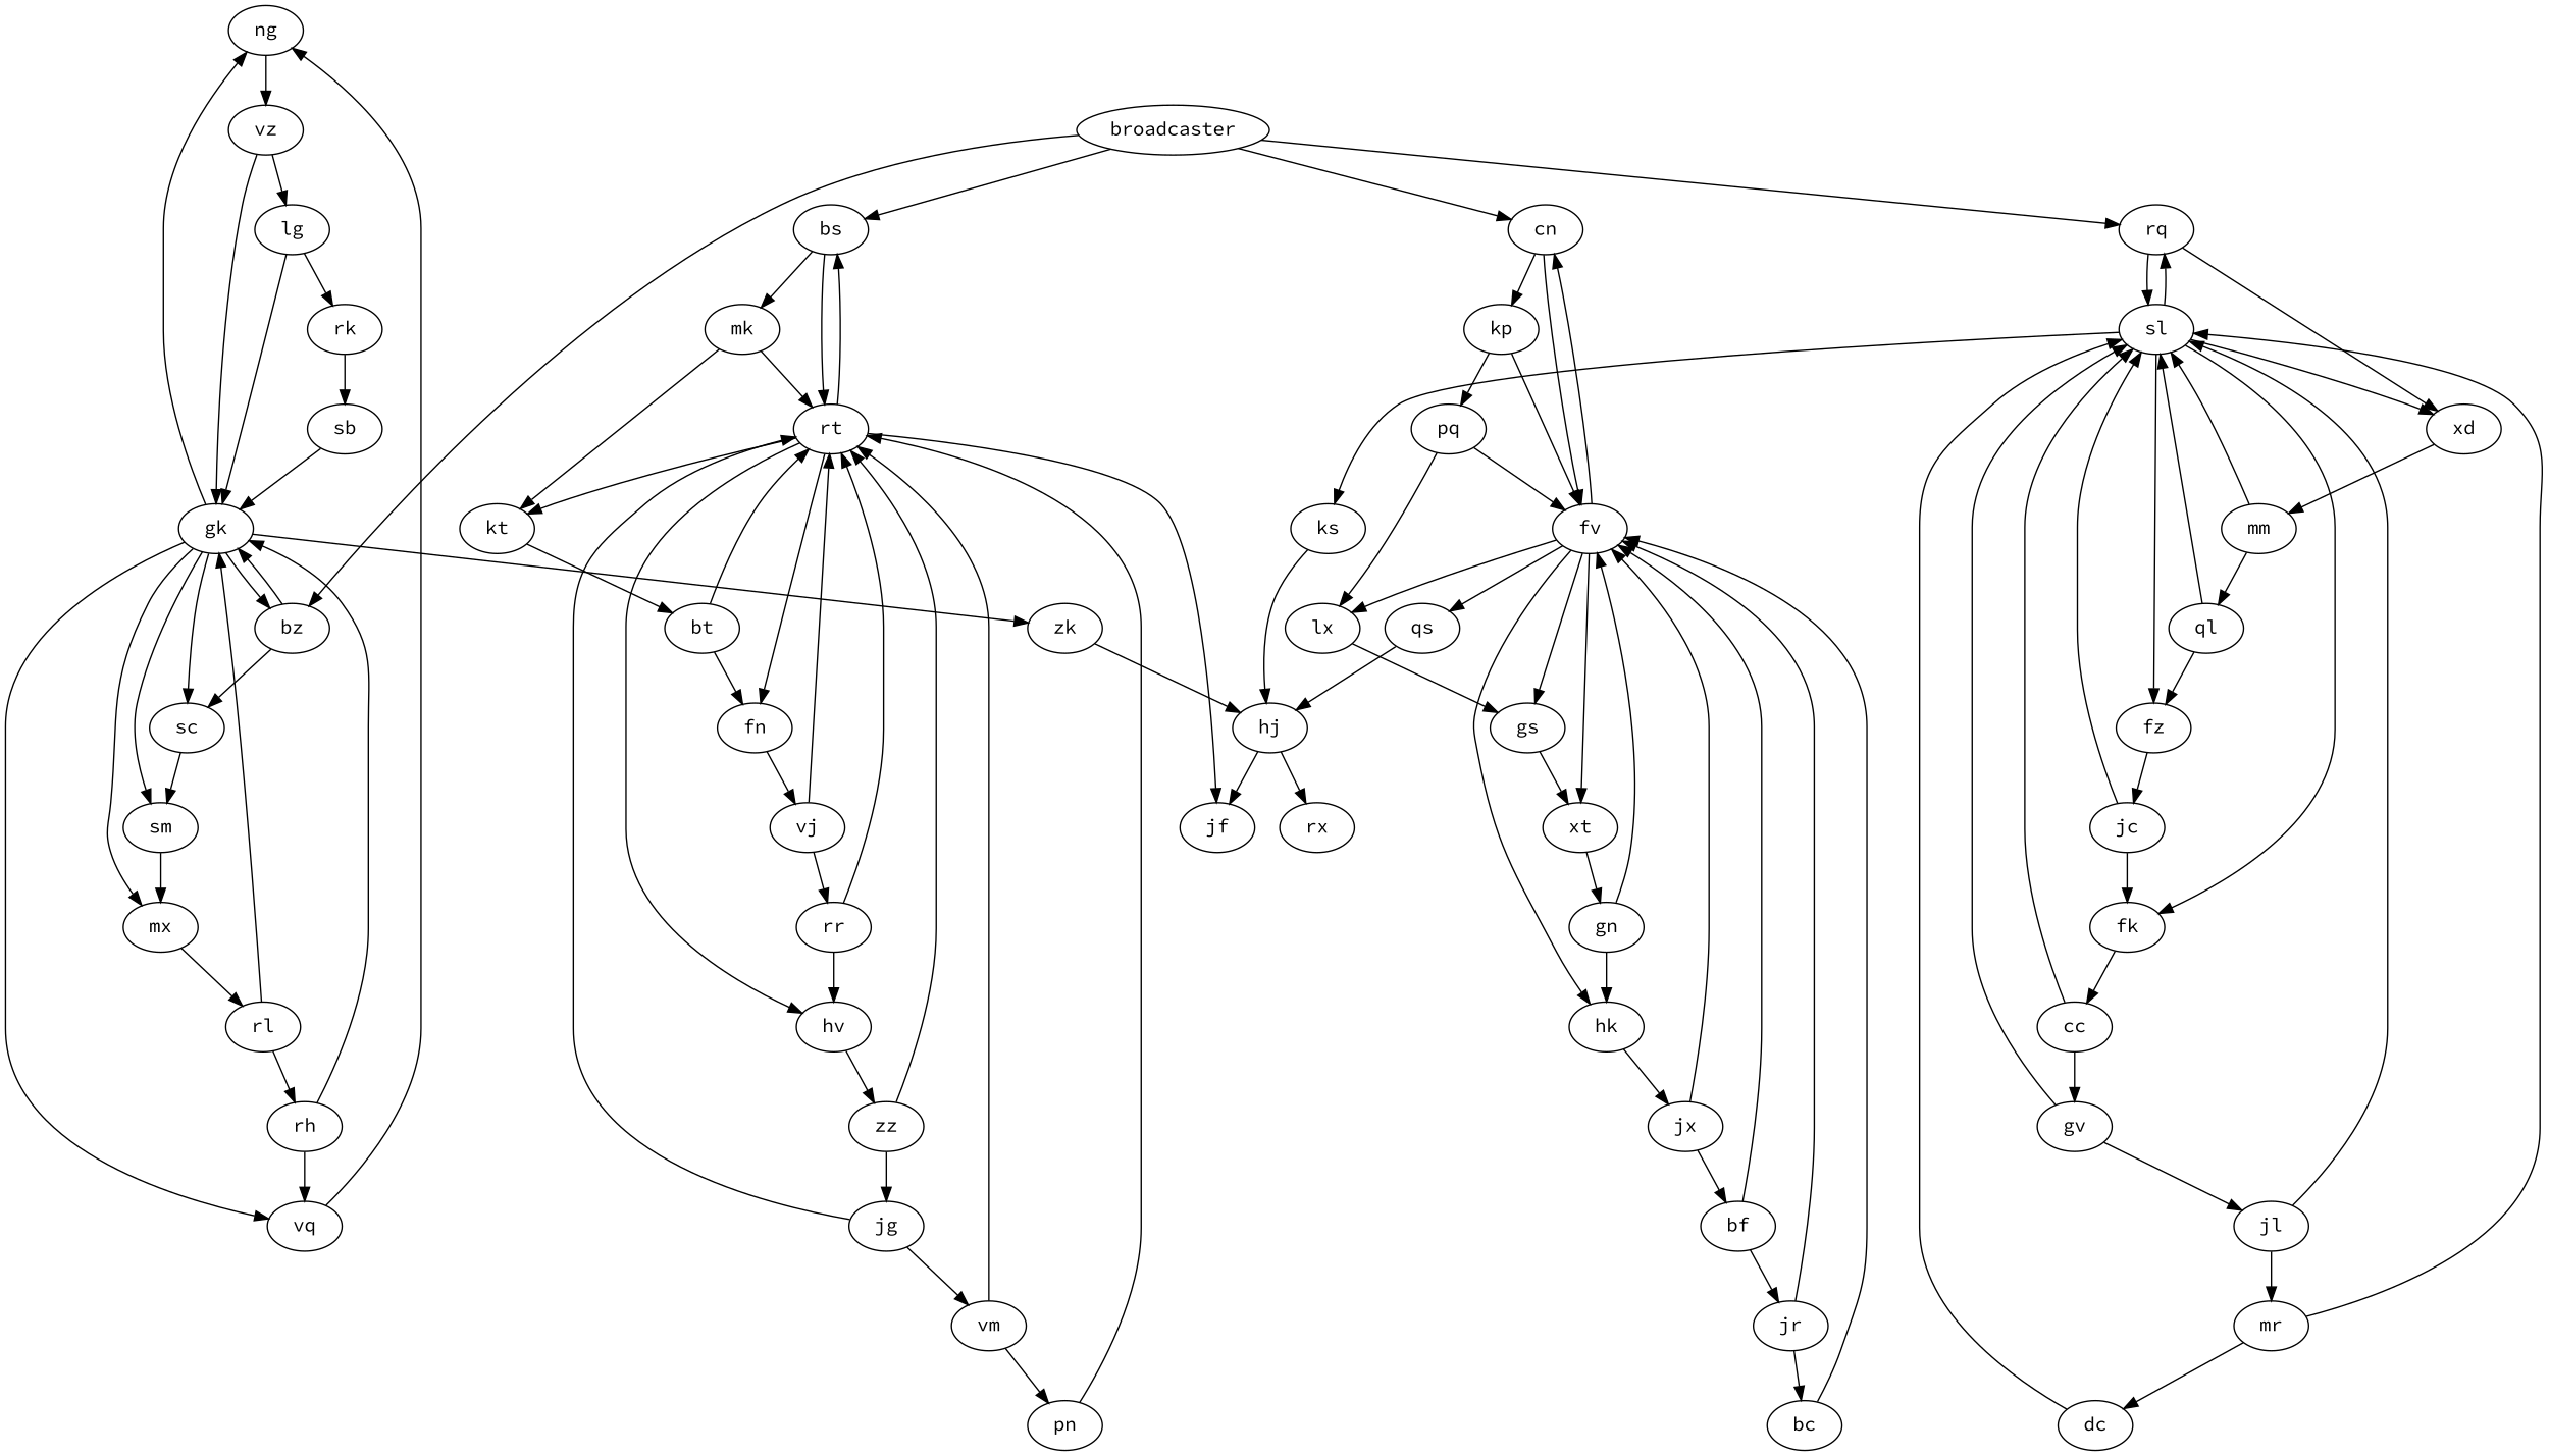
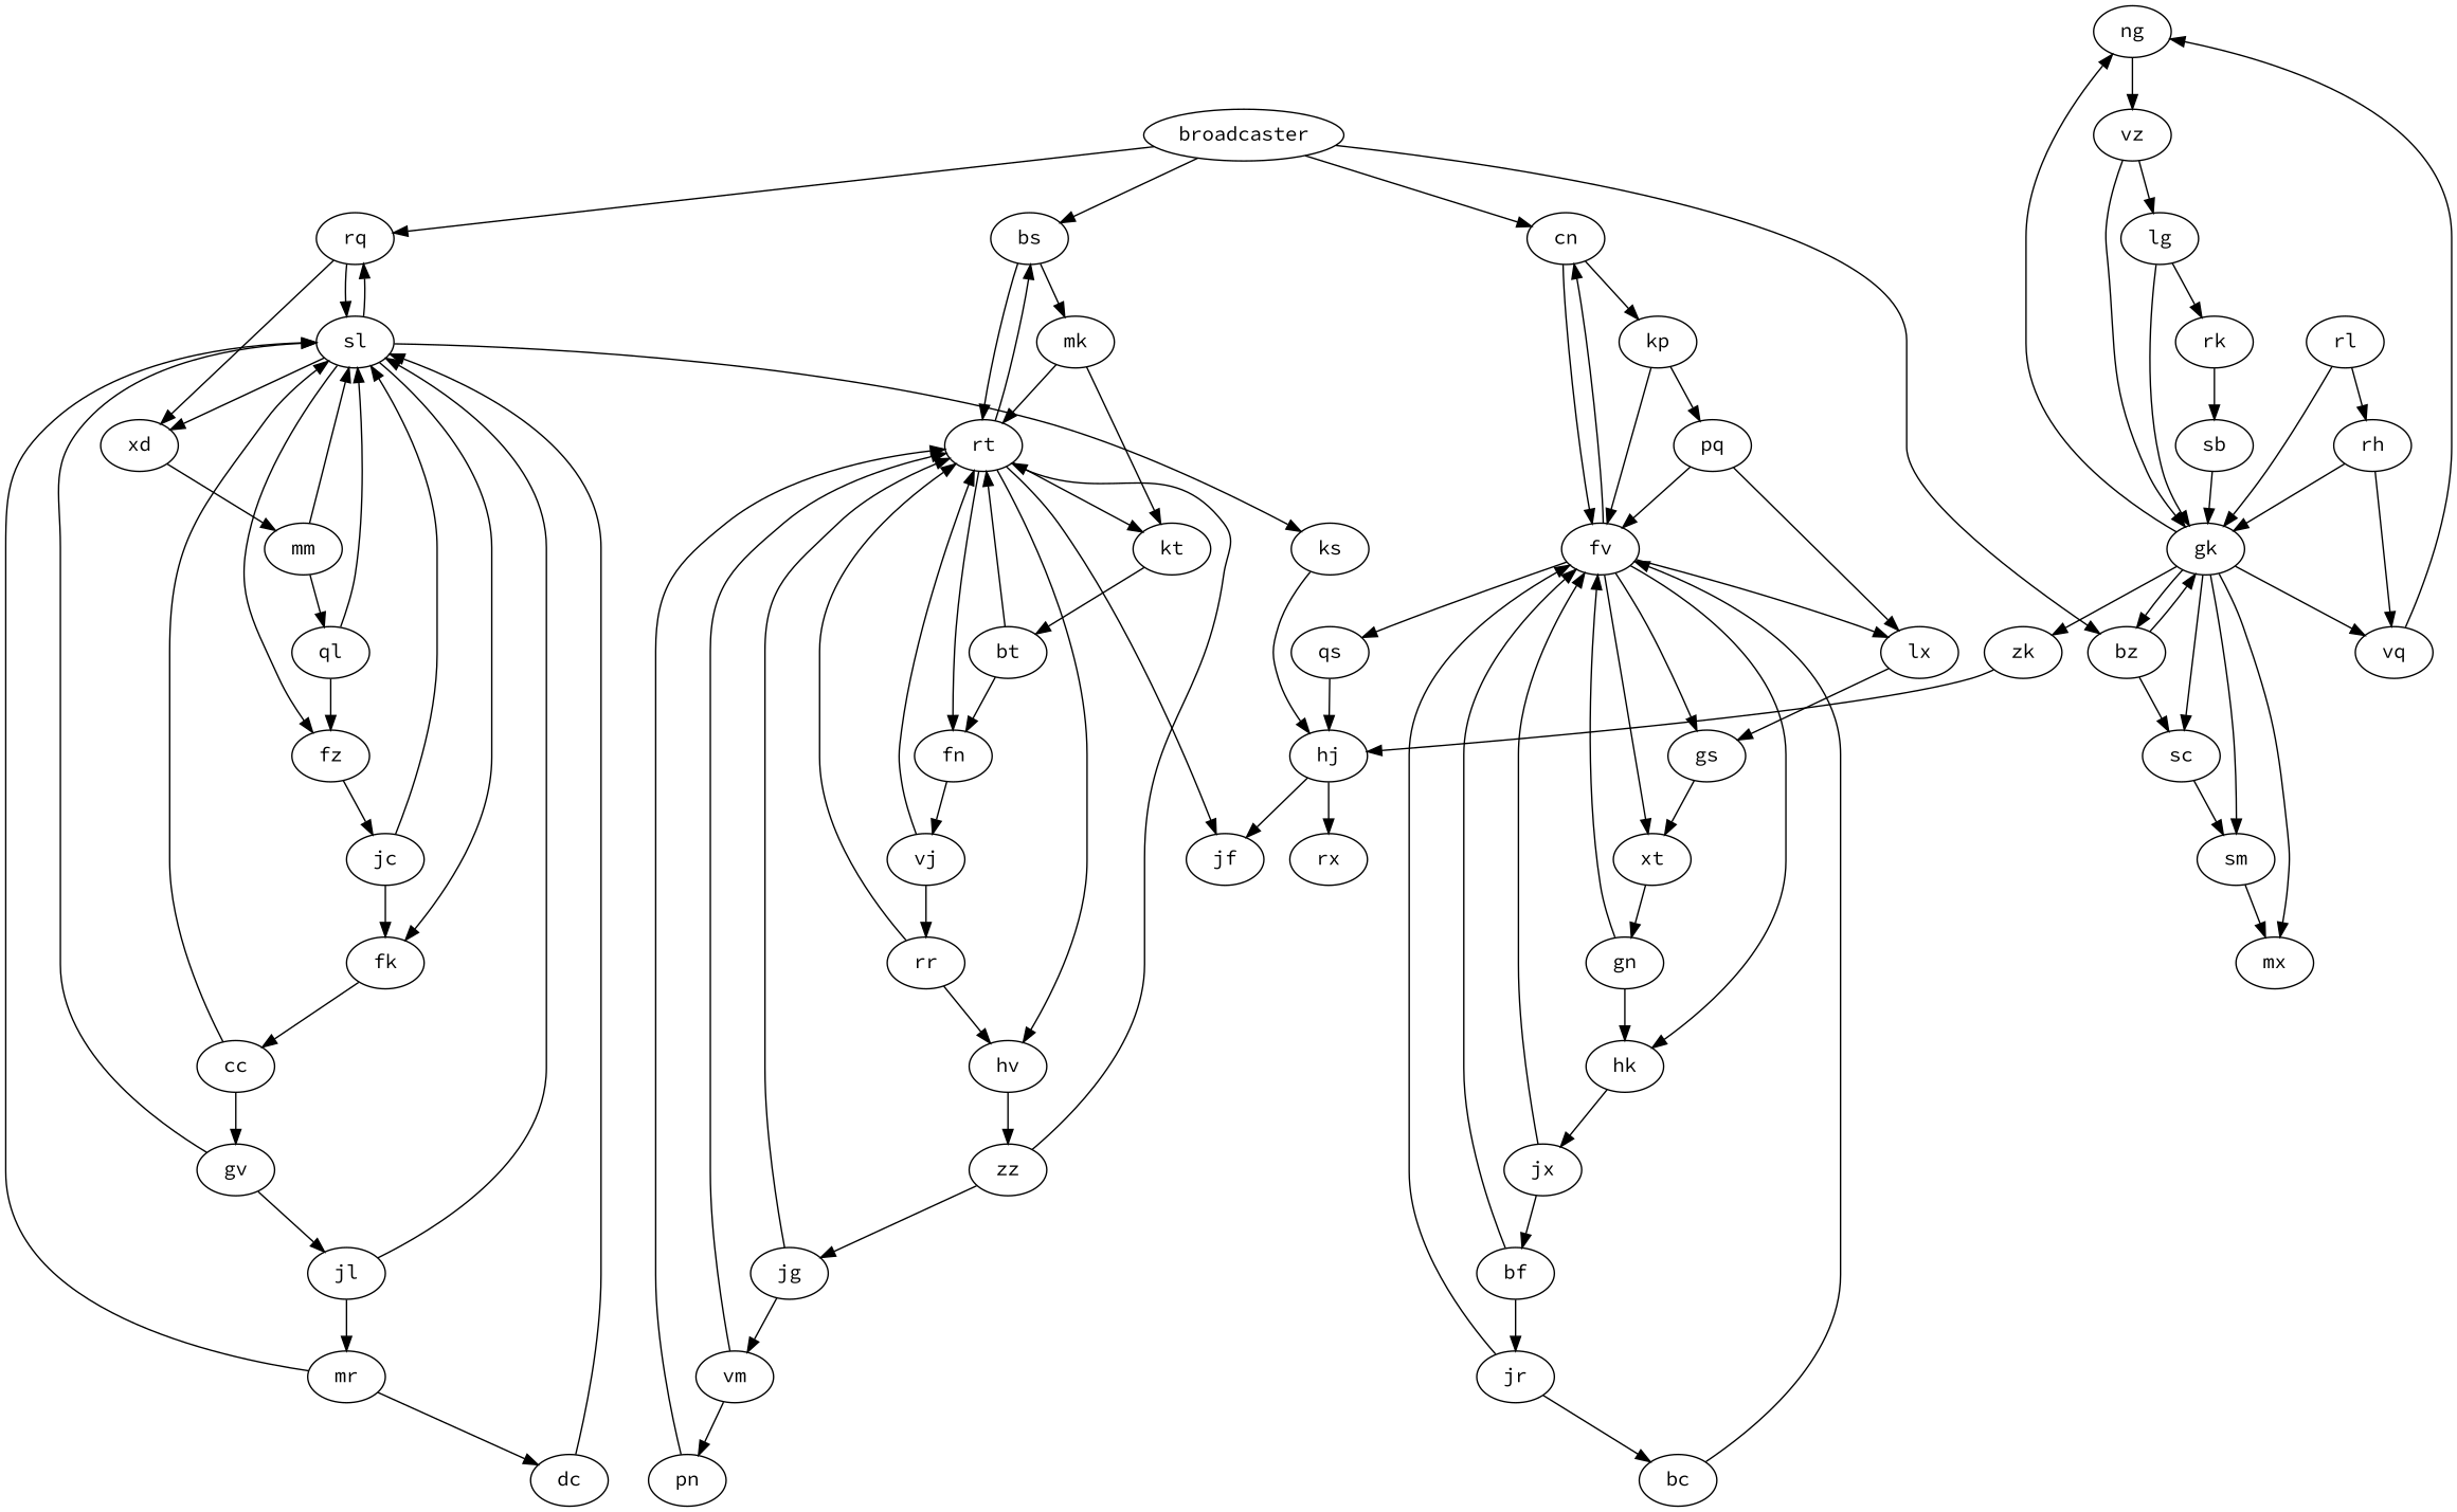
  digraph {
    fontname="Source Code Pro"
    node [fontname="Source Code Pro"]
    edge [fontname="Source Code Pro"]
    ng
    vz
    gk
    lg
    sc
    sm
    mx
    vq
    bz
    zk
    rk
    hv
    zz
    rt
    jg
    jf
    bs
    kt
    fn
    vm
    cn
    fv
    kp
    gs
    xt
    hk
    lx
    qs
    pq
    gn
    jx
    hj
    rl
    mk
    bt
    vj
    rx
    rr
    bc
    sb
    rh
    pn
    rq
    sl
    xd
    fz
    ks
    fk
    mm
    jc
    cc
    ql
    jr
    dc
    bf
    broadcaster
    jl
    mr
    gv
    ng -> vz
    vz -> gk
    vz -> lg
    gk -> ng
    gk -> sc
    gk -> sm
    gk -> mx
    gk -> vq
    gk -> bz
    gk -> zk
    lg -> gk
    lg -> rk
    sc -> sm
    sm -> mx
-   mx -> rl
    vq -> ng
    bz -> gk
    bz -> sc
    zk -> hj
    rk -> sb
    hv -> zz
    zz -> rt
    zz -> jg
    rt -> hv
    rt -> jf
    rt -> bs
    rt -> kt
    rt -> fn
    jg -> rt
    jg -> vm
    bs -> rt
    bs -> mk
    kt -> bt
    fn -> vj
    vm -> rt
    vm -> pn
    cn -> fv
    cn -> kp
    fv -> cn
    fv -> gs
    fv -> xt
    fv -> hk
    fv -> lx
    fv -> qs
    kp -> fv
    kp -> pq
    gs -> xt
    xt -> gn
    hk -> jx
    lx -> gs
    qs -> hj
    pq -> fv
    pq -> lx
    gn -> fv
    gn -> hk
    jx -> fv
    jx -> bf
    hj -> jf
    hj -> rx
    rl -> gk
    rl -> rh
    mk -> rt
    mk -> kt
    bt -> rt
    bt -> fn
    vj -> rt
    vj -> rr
    rr -> hv
    rr -> rt
    bc -> fv
    sb -> gk
    rh -> gk
    rh -> vq
    pn -> rt
    rq -> sl
    rq -> xd
    sl -> rq
    sl -> xd
    sl -> fz
    sl -> ks
    sl -> fk
    xd -> mm
    fz -> jc
    ks -> hj
    fk -> cc
    mm -> sl
    mm -> ql
    jc -> sl
    jc -> fk
    cc -> sl
    cc -> gv
    ql -> sl
    ql -> fz
    jr -> fv
    jr -> bc
    dc -> sl
    bf -> fv
    bf -> jr
    broadcaster -> bz
    broadcaster -> bs
    broadcaster -> cn
    broadcaster -> rq
    jl -> sl
    jl -> mr
    mr -> sl
    mr -> dc
    gv -> sl
    gv -> jl
  }
